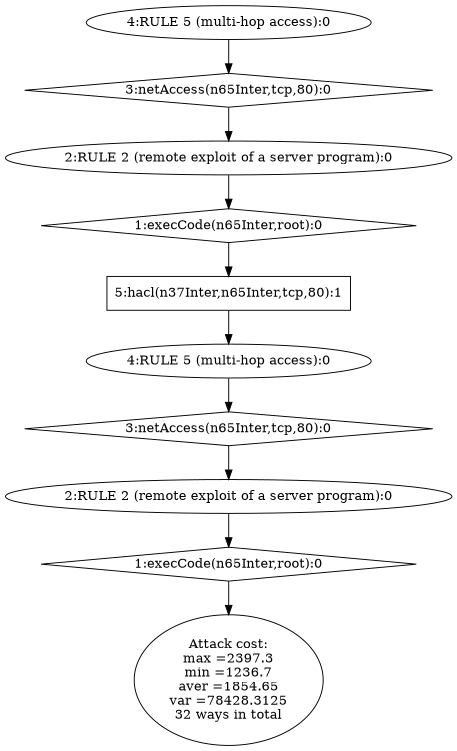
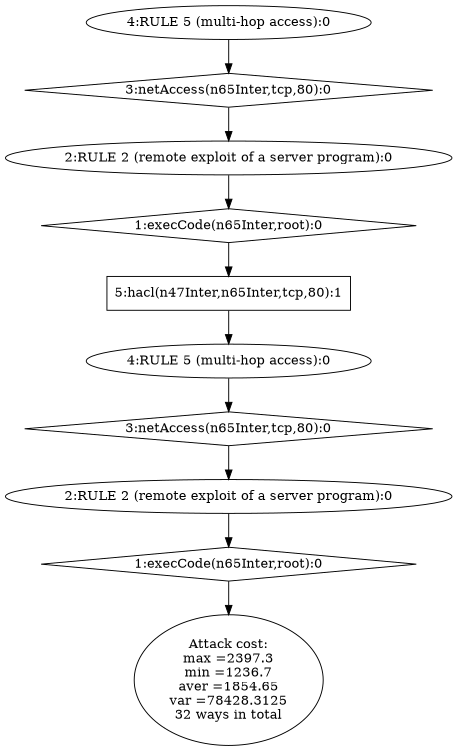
  digraph {
    node [shape=ellipse]
    n1 [label="Attack cost:\nmax =2397.3\nmin =1236.7\naver =1854.65\nvar =78428.3125\n32 ways in total"]
    n2 [label="1:execCode(n65Inter,root):0" shape=diamond]
    n3 [label="2:RULE 2 (remote exploit of a server program):0"]
    n4 [label="3:netAccess(n65Inter,tcp,80):0" shape=diamond]
    n5 [label="4:RULE 5 (multi-hop access):0"]
-   n6 [label="5:hacl(n37Inter,n65Inter,tcp,80):1" shape=box]
+   n6 [label="5:hacl(n47Inter,n65Inter,tcp,80):1" shape=box]
    n7 [label="1:execCode(n65Inter,root):0" shape=diamond]
    n8 [label="2:RULE 2 (remote exploit of a server program):0"]
    n9 [label="3:netAccess(n65Inter,tcp,80):0" shape=diamond]
    n10 [label="4:RULE 5 (multi-hop access):0"]
    n2 -> n1
    n3 -> n2
    n4 -> n3
    n5 -> n4
    n6 -> n5
    n7 -> n6
    n8 -> n7
    n9 -> n8
    n10 -> n9
  }
